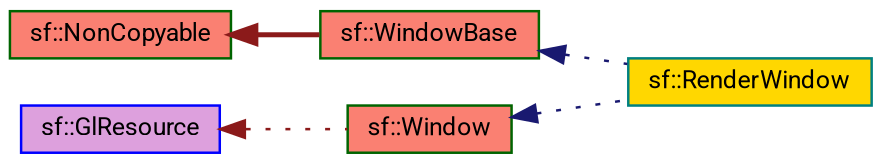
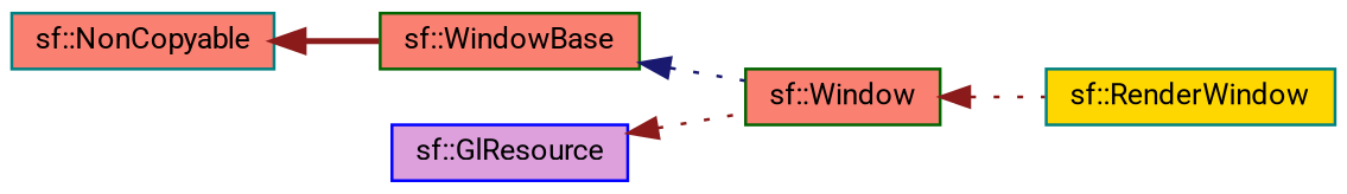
  digraph {
    fontname=Roboto
    rankdir=LR
    node [color=darkgreen fillcolor=salmon fontname=Roboto fontsize=10 shape=record style=filled]
    edge [color=midnightblue dir=back fontname=Roboto fontsize=10 labelfontname=Helvetica labelfontsize=10 style=dotted]
    n1 [fontcolor=black height=0.2 label="sf::Window" width=0.4]
    n2 [color=teal fillcolor=gold height=0.2 label="sf::RenderWindow" width=0.4]
    n3 [height=0.2 label="sf::WindowBase" width=0.4]
-   n4 [height=0.2 label="sf::NonCopyable" width=0.4]
+   n4 [color=teal height=0.2 label="sf::NonCopyable" width=0.4]
    n5 [color=blue fillcolor=plum height=0.2 label="sf::GlResource" width=0.4]
-   n1 -> n2
-   n3 -> n2
+   n1 -> n2 [color=firebrick4]
+   n3 -> n1
    n4 -> n3 [color=firebrick4 style=bold]
    n5 -> n1 [color=firebrick4]
  }
